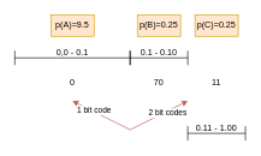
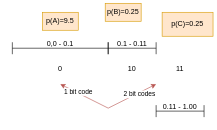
  <mxCell id="0" />
  <mxCell id="1" parent="0" />
  <mxCell id="2" value="0,0 - 0.1&lt;br&gt;&amp;nbsp;" style="shape=crossbar;whiteSpace=wrap;html=1;rounded=1;" vertex="1" parent="1"><mxGeometry x="20" y="70" width="160" height="20" as="geometry" /></mxCell>
- <mxCell id="3" value="0.1 - 0.10&lt;br&gt;&amp;nbsp;" style="shape=crossbar;whiteSpace=wrap;html=1;rounded=1;" vertex="1" parent="1"><mxGeometry x="180" y="70" width="80" height="20" as="geometry" /></mxCell>
+ <mxCell id="3" value="0.1 - 0.11&lt;br&gt;&amp;nbsp;" style="shape=crossbar;whiteSpace=wrap;html=1;rounded=1;" vertex="1" parent="1"><mxGeometry x="180" y="70" width="80" height="20" as="geometry" /></mxCell>
  <mxCell id="4" value="0.11 - 1.00&lt;br&gt;&amp;nbsp;" style="shape=crossbar;whiteSpace=wrap;html=1;rounded=1;" vertex="1" parent="1"><mxGeometry x="260" y="175" width="80" height="20" as="geometry" /></mxCell>
  <mxCell id="5" value="p(A)=9.5" style="text;html=1;strokeColor=#d79b00;fillColor=#ffe6cc;align=center;verticalAlign=middle;whiteSpace=wrap;rounded=0;" vertex="1" parent="1"><mxGeometry x="70" y="20" width="60" height="30" as="geometry" /></mxCell>
- <mxCell id="6" value="p(B)=0.25" style="text;html=1;strokeColor=#d79b00;fillColor=#ffe6cc;align=center;verticalAlign=middle;whiteSpace=wrap;rounded=0;" vertex="1" parent="1"><mxGeometry x="190" y="20" width="60" height="30" as="geometry" /></mxCell>
- <mxCell id="7" value="p(C)=0.25" style="text;html=1;strokeColor=#d79b00;fillColor=#ffe6cc;align=center;verticalAlign=middle;whiteSpace=wrap;rounded=0;" vertex="1" parent="1"><mxGeometry x="270" y="20" width="60" height="30" as="geometry" /></mxCell>
+ <mxCell id="6" value="p(B)=0.25" style="text;html=1;strokeColor=#d79b00;fillColor=#ffe6cc;align=center;verticalAlign=middle;whiteSpace=wrap;rounded=0;" vertex="1" parent="1"><mxGeometry x="175" y="5" width="60" height="30" as="geometry" /></mxCell>
+ <mxCell id="7" value="p(C)=0.25" style="text;html=1;strokeColor=#d79b00;fillColor=#ffe6cc;align=center;verticalAlign=middle;whiteSpace=wrap;rounded=0;" vertex="1" parent="1"><mxGeometry x="270" y="20" width="85" height="40" as="geometry" /></mxCell>
  <mxCell id="8" value="" style="endArrow=classic;html=1;rounded=0;fillColor=#f8cecc;strokeColor=#b85450;" edge="1" parent="1"><mxGeometry width="50" height="50" relative="1" as="geometry"><mxPoint x="180" y="180" as="sourcePoint" /><mxPoint x="100" y="140" as="targetPoint" /></mxGeometry></mxCell>
  <mxCell id="9" value="1 bit code" style="edgeLabel;html=1;align=center;verticalAlign=middle;resizable=0;points=[];" vertex="1" connectable="0" parent="8"><mxGeometry x="0.281" y="-2" relative="1" as="geometry"><mxPoint as="offset" /></mxGeometry></mxCell>
  <mxCell id="10" value="" style="endArrow=classic;html=1;rounded=0;fillColor=#f8cecc;strokeColor=#b85450;" edge="1" parent="1"><mxGeometry width="50" height="50" relative="1" as="geometry"><mxPoint x="180" y="180" as="sourcePoint" /><mxPoint x="260" y="140" as="targetPoint" /></mxGeometry></mxCell>
  <mxCell id="11" value="2 bit codes" style="edgeLabel;html=1;align=center;verticalAlign=middle;resizable=0;points=[];" vertex="1" connectable="0" parent="10"><mxGeometry x="0.281" y="-2" relative="1" as="geometry"><mxPoint as="offset" /></mxGeometry></mxCell>
  <mxCell id="12" value="0" style="text;html=1;strokeColor=none;fillColor=none;align=center;verticalAlign=middle;whiteSpace=wrap;rounded=0;" vertex="1" parent="1"><mxGeometry x="70" y="100" width="60" height="30" as="geometry" /></mxCell>
- <mxCell id="13" value="70" style="text;html=1;strokeColor=none;fillColor=none;align=center;verticalAlign=middle;whiteSpace=wrap;rounded=0;" vertex="1" parent="1"><mxGeometry x="190" y="100" width="60" height="30" as="geometry" /></mxCell>
+ <mxCell id="13" value="10" style="text;html=1;strokeColor=none;fillColor=none;align=center;verticalAlign=middle;whiteSpace=wrap;rounded=0;" vertex="1" parent="1"><mxGeometry x="190" y="100" width="60" height="30" as="geometry" /></mxCell>
  <mxCell id="14" value="11" style="text;html=1;strokeColor=none;fillColor=none;align=center;verticalAlign=middle;whiteSpace=wrap;rounded=0;" vertex="1" parent="1"><mxGeometry x="270" y="100" width="60" height="30" as="geometry" /></mxCell>
